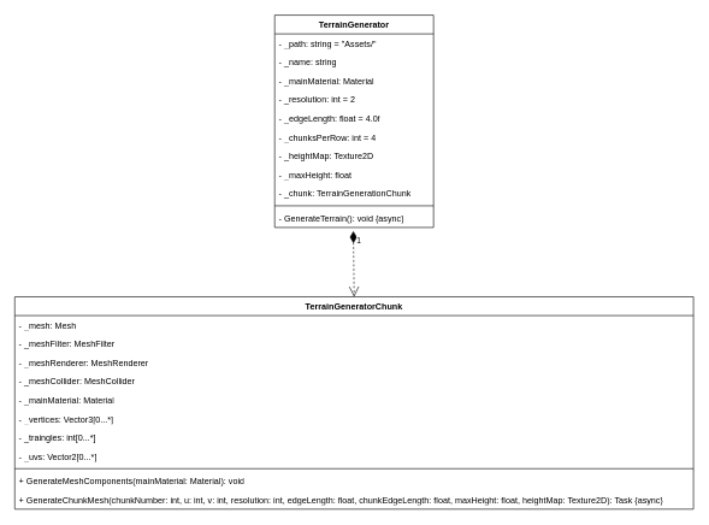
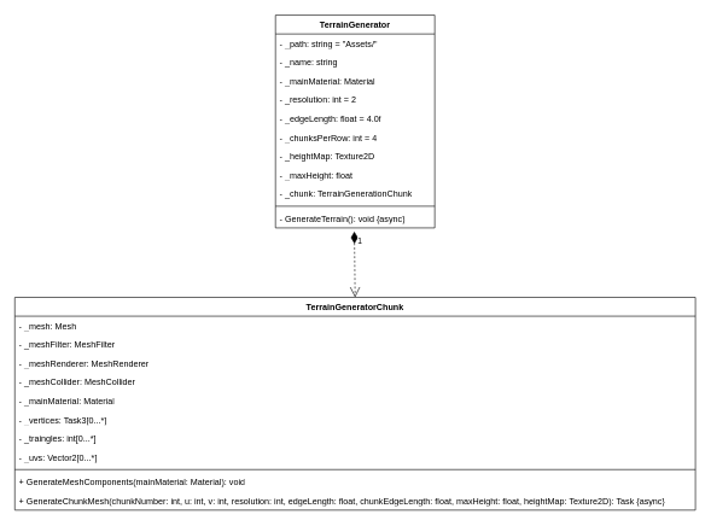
  <mxCell id="0" />
  <mxCell id="1" parent="0" />
  <mxCell id="2" value="TerrainGenerator" style="swimlane;fontStyle=1;align=center;verticalAlign=top;childLayout=stackLayout;horizontal=1;startSize=26;horizontalStack=0;resizeParent=1;resizeParentMax=0;resizeLast=0;collapsible=1;marginBottom=0;whiteSpace=wrap;html=1;" parent="1" vertex="1"><mxGeometry x="380" y="20" width="220" height="294" as="geometry" /></mxCell>
  <mxCell id="3" value="- _path: string = &quot;Assets/&quot;" style="text;strokeColor=none;fillColor=none;align=left;verticalAlign=top;spacingLeft=4;spacingRight=4;overflow=hidden;rotatable=0;points=[[0,0.5],[1,0.5]];portConstraint=eastwest;whiteSpace=wrap;html=1;" parent="2" vertex="1"><mxGeometry y="26" width="220" height="26" as="geometry" /></mxCell>
  <mxCell id="4" value="- _name: string" style="text;strokeColor=none;fillColor=none;align=left;verticalAlign=top;spacingLeft=4;spacingRight=4;overflow=hidden;rotatable=0;points=[[0,0.5],[1,0.5]];portConstraint=eastwest;whiteSpace=wrap;html=1;" parent="2" vertex="1"><mxGeometry y="52" width="220" height="26" as="geometry" /></mxCell>
  <mxCell id="5" value="- _mainMaterial: Material" style="text;strokeColor=none;fillColor=none;align=left;verticalAlign=top;spacingLeft=4;spacingRight=4;overflow=hidden;rotatable=0;points=[[0,0.5],[1,0.5]];portConstraint=eastwest;whiteSpace=wrap;html=1;" parent="2" vertex="1"><mxGeometry y="78" width="220" height="26" as="geometry" /></mxCell>
  <mxCell id="6" value="- _resolution: int = 2" style="text;strokeColor=none;fillColor=none;align=left;verticalAlign=top;spacingLeft=4;spacingRight=4;overflow=hidden;rotatable=0;points=[[0,0.5],[1,0.5]];portConstraint=eastwest;whiteSpace=wrap;html=1;" parent="2" vertex="1"><mxGeometry y="104" width="220" height="26" as="geometry" /></mxCell>
  <mxCell id="7" value="- _edgeLength: float = 4.0f" style="text;strokeColor=none;fillColor=none;align=left;verticalAlign=top;spacingLeft=4;spacingRight=4;overflow=hidden;rotatable=0;points=[[0,0.5],[1,0.5]];portConstraint=eastwest;whiteSpace=wrap;html=1;" parent="2" vertex="1"><mxGeometry y="130" width="220" height="26" as="geometry" /></mxCell>
  <mxCell id="8" value="- _chunksPerRow: int = 4" style="text;strokeColor=none;fillColor=none;align=left;verticalAlign=top;spacingLeft=4;spacingRight=4;overflow=hidden;rotatable=0;points=[[0,0.5],[1,0.5]];portConstraint=eastwest;whiteSpace=wrap;html=1;" parent="2" vertex="1"><mxGeometry y="156" width="220" height="26" as="geometry" /></mxCell>
  <mxCell id="9" value="- _heightMap: Texture2D" style="text;strokeColor=none;fillColor=none;align=left;verticalAlign=top;spacingLeft=4;spacingRight=4;overflow=hidden;rotatable=0;points=[[0,0.5],[1,0.5]];portConstraint=eastwest;whiteSpace=wrap;html=1;" vertex="1" parent="2"><mxGeometry y="182" width="220" height="26" as="geometry" /></mxCell>
  <mxCell id="10" value="- _maxHeight: float" style="text;strokeColor=none;fillColor=none;align=left;verticalAlign=top;spacingLeft=4;spacingRight=4;overflow=hidden;rotatable=0;points=[[0,0.5],[1,0.5]];portConstraint=eastwest;whiteSpace=wrap;html=1;" vertex="1" parent="2"><mxGeometry y="208" width="220" height="26" as="geometry" /></mxCell>
  <mxCell id="11" value="- _chunk: TerrainGenerationChunk" style="text;strokeColor=none;fillColor=none;align=left;verticalAlign=top;spacingLeft=4;spacingRight=4;overflow=hidden;rotatable=0;points=[[0,0.5],[1,0.5]];portConstraint=eastwest;whiteSpace=wrap;html=1;" vertex="1" parent="2"><mxGeometry y="234" width="220" height="26" as="geometry" /></mxCell>
  <mxCell id="12" value="" style="line;strokeWidth=1;fillColor=none;align=left;verticalAlign=middle;spacingTop=-1;spacingLeft=3;spacingRight=3;rotatable=0;labelPosition=right;points=[];portConstraint=eastwest;strokeColor=inherit;" parent="2" vertex="1"><mxGeometry y="260" width="220" height="8" as="geometry" /></mxCell>
  <mxCell id="13" value="- GenerateTerrain(): void {async}" style="text;strokeColor=none;fillColor=none;align=left;verticalAlign=top;spacingLeft=4;spacingRight=4;overflow=hidden;rotatable=0;points=[[0,0.5],[1,0.5]];portConstraint=eastwest;whiteSpace=wrap;html=1;" parent="2" vertex="1"><mxGeometry y="268" width="220" height="26" as="geometry" /></mxCell>
  <mxCell id="14" value="TerrainGeneratorChunk" style="swimlane;fontStyle=1;align=center;verticalAlign=top;childLayout=stackLayout;horizontal=1;startSize=26;horizontalStack=0;resizeParent=1;resizeParentMax=0;resizeLast=0;collapsible=1;marginBottom=0;whiteSpace=wrap;html=1;" vertex="1" parent="1"><mxGeometry x="20" y="410" width="940" height="294" as="geometry" /></mxCell>
  <mxCell id="15" value="- _mesh: Mesh" style="text;strokeColor=none;fillColor=none;align=left;verticalAlign=top;spacingLeft=4;spacingRight=4;overflow=hidden;rotatable=0;points=[[0,0.5],[1,0.5]];portConstraint=eastwest;whiteSpace=wrap;html=1;" vertex="1" parent="14"><mxGeometry y="26" width="940" height="26" as="geometry" /></mxCell>
  <mxCell id="16" value="- _meshFilter: MeshFilter" style="text;strokeColor=none;fillColor=none;align=left;verticalAlign=top;spacingLeft=4;spacingRight=4;overflow=hidden;rotatable=0;points=[[0,0.5],[1,0.5]];portConstraint=eastwest;whiteSpace=wrap;html=1;" vertex="1" parent="14"><mxGeometry y="52" width="940" height="26" as="geometry" /></mxCell>
  <mxCell id="17" value="- _meshRenderer: MeshRenderer" style="text;strokeColor=none;fillColor=none;align=left;verticalAlign=top;spacingLeft=4;spacingRight=4;overflow=hidden;rotatable=0;points=[[0,0.5],[1,0.5]];portConstraint=eastwest;whiteSpace=wrap;html=1;" vertex="1" parent="14"><mxGeometry y="78" width="940" height="26" as="geometry" /></mxCell>
  <mxCell id="18" value="- _meshCollider:&amp;nbsp;MeshCollider" style="text;strokeColor=none;fillColor=none;align=left;verticalAlign=top;spacingLeft=4;spacingRight=4;overflow=hidden;rotatable=0;points=[[0,0.5],[1,0.5]];portConstraint=eastwest;whiteSpace=wrap;html=1;" vertex="1" parent="14"><mxGeometry y="104" width="940" height="26" as="geometry" /></mxCell>
  <mxCell id="19" value="- _mainMaterial: Material" style="text;strokeColor=none;fillColor=none;align=left;verticalAlign=top;spacingLeft=4;spacingRight=4;overflow=hidden;rotatable=0;points=[[0,0.5],[1,0.5]];portConstraint=eastwest;whiteSpace=wrap;html=1;" vertex="1" parent="14"><mxGeometry y="130" width="940" height="26" as="geometry" /></mxCell>
- <mxCell id="20" value="- _vertices: Vector3[0...*]" style="text;strokeColor=none;fillColor=none;align=left;verticalAlign=top;spacingLeft=4;spacingRight=4;overflow=hidden;rotatable=0;points=[[0,0.5],[1,0.5]];portConstraint=eastwest;whiteSpace=wrap;html=1;" vertex="1" parent="14"><mxGeometry y="156" width="940" height="26" as="geometry" /></mxCell>
+ <mxCell id="20" value="- _vertices: Task3[0...*]" style="text;strokeColor=none;fillColor=none;align=left;verticalAlign=top;spacingLeft=4;spacingRight=4;overflow=hidden;rotatable=0;points=[[0,0.5],[1,0.5]];portConstraint=eastwest;whiteSpace=wrap;html=1;" vertex="1" parent="14"><mxGeometry y="156" width="940" height="26" as="geometry" /></mxCell>
  <mxCell id="21" value="- _traingles: int[0...*]" style="text;strokeColor=none;fillColor=none;align=left;verticalAlign=top;spacingLeft=4;spacingRight=4;overflow=hidden;rotatable=0;points=[[0,0.5],[1,0.5]];portConstraint=eastwest;whiteSpace=wrap;html=1;" vertex="1" parent="14"><mxGeometry y="182" width="940" height="26" as="geometry" /></mxCell>
  <mxCell id="22" value="- _uvs: Vector2[0...*]" style="text;strokeColor=none;fillColor=none;align=left;verticalAlign=top;spacingLeft=4;spacingRight=4;overflow=hidden;rotatable=0;points=[[0,0.5],[1,0.5]];portConstraint=eastwest;whiteSpace=wrap;html=1;" vertex="1" parent="14"><mxGeometry y="208" width="940" height="26" as="geometry" /></mxCell>
  <mxCell id="23" value="" style="line;strokeWidth=1;fillColor=none;align=left;verticalAlign=middle;spacingTop=-1;spacingLeft=3;spacingRight=3;rotatable=0;labelPosition=right;points=[];portConstraint=eastwest;strokeColor=inherit;" vertex="1" parent="14"><mxGeometry y="234" width="940" height="8" as="geometry" /></mxCell>
  <mxCell id="24" value="+ GenerateMeshComponents(mainMaterial: Material): void" style="text;strokeColor=none;fillColor=none;align=left;verticalAlign=top;spacingLeft=4;spacingRight=4;overflow=hidden;rotatable=0;points=[[0,0.5],[1,0.5]];portConstraint=eastwest;whiteSpace=wrap;html=1;" vertex="1" parent="14"><mxGeometry y="242" width="940" height="26" as="geometry" /></mxCell>
  <mxCell id="25" value="+ GenerateChunkMesh(chunkNumber: int, u: int, v: int, resolution: int, edgeLength: float, chunkEdgeLength: float, maxHeight: float, heightMap: Texture2D): Task {async}" style="text;strokeColor=none;fillColor=none;align=left;verticalAlign=top;spacingLeft=4;spacingRight=4;overflow=hidden;rotatable=0;points=[[0,0.5],[1,0.5]];portConstraint=eastwest;whiteSpace=wrap;html=1;" vertex="1" parent="14"><mxGeometry y="268" width="940" height="26" as="geometry" /></mxCell>
  <mxCell id="26" value="1" style="endArrow=open;html=1;endSize=12;startArrow=diamondThin;startSize=14;startFill=1;align=left;verticalAlign=top;rounded=0;exitX=0.495;exitY=1.192;exitDx=0;exitDy=0;exitPerimeter=0;entryX=0.5;entryY=0;entryDx=0;entryDy=0;dashed=1;" edge="1" parent="1" source="13" target="14"><mxGeometry x="-1" y="3" relative="1" as="geometry"><mxPoint x="135" y="570" as="sourcePoint" /><mxPoint x="295" y="570" as="targetPoint" /></mxGeometry></mxCell>
